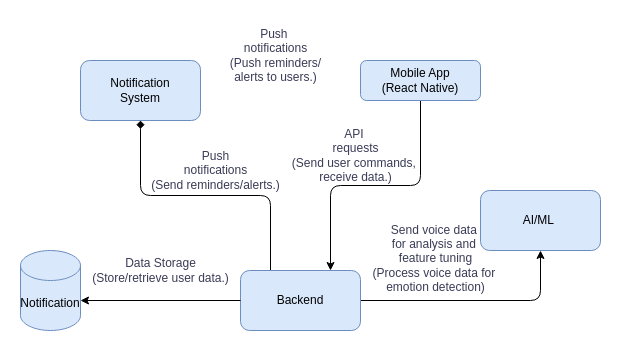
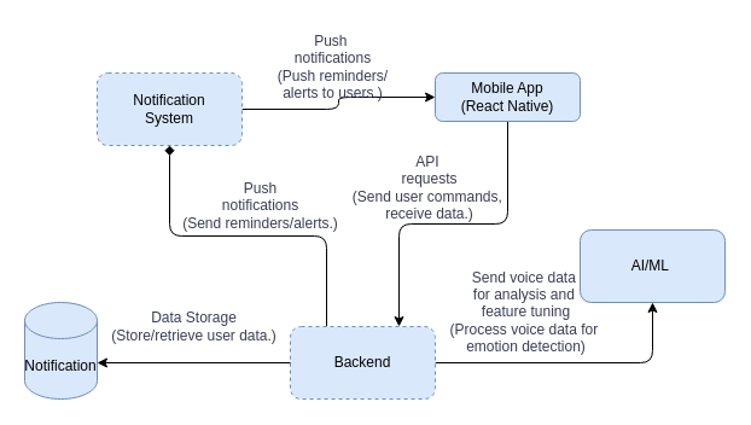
  <mxCell id="0" />
  <mxCell id="1" parent="0" />
  <mxCell id="2" style="edgeStyle=orthogonalEdgeStyle;rounded=1;orthogonalLoop=1;jettySize=auto;html=1;labelBackgroundColor=none;strokeColor=#000000;fontColor=default;" edge="1" parent="1" source="4" target="7"><mxGeometry relative="1" as="geometry" /></mxCell>
  <mxCell id="3" style="edgeStyle=orthogonalEdgeStyle;rounded=1;orthogonalLoop=1;jettySize=auto;html=1;exitX=0.25;exitY=0;exitDx=0;exitDy=0;entryX=0.5;entryY=1;entryDx=0;entryDy=0;labelBackgroundColor=none;strokeColor=#000000;fontColor=default;endArrow=diamond;" edge="1" parent="1" source="4" target="14"><mxGeometry relative="1" as="geometry" /></mxCell>
- <mxCell id="4" value="Backend" style="rounded=1;whiteSpace=wrap;html=1;labelBackgroundColor=none;fillColor=#dae8fc;strokeColor=#6c8ebf;" vertex="1" parent="1"><mxGeometry x="240" y="270" width="120" height="60" as="geometry" /></mxCell>
+ <mxCell id="4" value="Backend" style="rounded=1;whiteSpace=wrap;html=1;labelBackgroundColor=none;fillColor=#dae8fc;strokeColor=#6c8ebf;dashed=1;" vertex="1" parent="1"><mxGeometry x="240" y="270" width="120" height="60" as="geometry" /></mxCell>
  <mxCell id="5" style="edgeStyle=orthogonalEdgeStyle;rounded=1;orthogonalLoop=1;jettySize=auto;html=1;exitX=0.5;exitY=1;exitDx=0;exitDy=0;entryX=0.75;entryY=0;entryDx=0;entryDy=0;labelBackgroundColor=none;strokeColor=#000000;fontColor=default;" edge="1" parent="1" source="6" target="4"><mxGeometry relative="1" as="geometry" /></mxCell>
  <mxCell id="6" value="Mobile App&lt;div&gt;(React Native)&lt;/div&gt;" style="rounded=1;whiteSpace=wrap;html=1;labelBackgroundColor=none;fillColor=#dae8fc;strokeColor=#6c8ebf;" vertex="1" parent="1"><mxGeometry x="360" y="60" width="120" height="40" as="geometry" /></mxCell>
  <mxCell id="7" value="AI/ML&amp;nbsp;" style="rounded=1;whiteSpace=wrap;html=1;labelBackgroundColor=none;fillColor=#dae8fc;strokeColor=#6c8ebf;" vertex="1" parent="1"><mxGeometry x="480" y="190" width="120" height="60" as="geometry" /></mxCell>
  <mxCell id="8" value="Notification" style="shape=cylinder3;whiteSpace=wrap;html=1;boundedLbl=1;backgroundOutline=1;size=15;labelBackgroundColor=none;fillColor=#dae8fc;strokeColor=#6c8ebf;rounded=1;" vertex="1" parent="1"><mxGeometry x="20" y="250" width="60" height="80" as="geometry" /></mxCell>
  <mxCell id="9" style="edgeStyle=orthogonalEdgeStyle;rounded=1;orthogonalLoop=1;jettySize=auto;html=1;labelBackgroundColor=none;strokeColor=#000000;fontColor=default;" edge="1" parent="1" source="4"><mxGeometry relative="1" as="geometry"><mxPoint x="80" y="300" as="targetPoint" /></mxGeometry></mxCell>
  <mxCell id="10" value="API&amp;nbsp;&lt;div&gt;requests&lt;/div&gt;&lt;div&gt;(Send user commands,&amp;nbsp;&lt;/div&gt;&lt;div&gt;receive data.)&lt;/div&gt;" style="text;html=1;align=center;verticalAlign=middle;resizable=0;points=[];autosize=1;strokeColor=none;fillColor=none;labelBackgroundColor=none;fontColor=#393C56;rounded=1;" vertex="1" parent="1"><mxGeometry x="280" y="120" width="150" height="70" as="geometry" /></mxCell>
  <mxCell id="11" value="Data Storage&lt;div&gt;(Store/retrieve user data.)&lt;/div&gt;" style="text;html=1;align=center;verticalAlign=middle;resizable=0;points=[];autosize=1;strokeColor=none;fillColor=none;labelBackgroundColor=none;fontColor=#393C56;rounded=1;" vertex="1" parent="1"><mxGeometry x="80" y="250" width="160" height="40" as="geometry" /></mxCell>
  <mxCell id="12" value="Send voice data&amp;nbsp;&lt;div&gt;for analysis and&amp;nbsp;&lt;/div&gt;&lt;div&gt;feature tuning&lt;/div&gt;&lt;div&gt;(Process voice data for&amp;nbsp;&lt;/div&gt;&lt;div&gt;emotion detection)&lt;/div&gt;" style="text;html=1;align=center;verticalAlign=middle;resizable=0;points=[];autosize=1;strokeColor=none;fillColor=none;labelBackgroundColor=none;fontColor=#393C56;rounded=1;" vertex="1" parent="1"><mxGeometry x="360" y="213" width="150" height="90" as="geometry" /></mxCell>
- <mxCell id="14" value="Notification&lt;div&gt;System&lt;/div&gt;" style="rounded=1;whiteSpace=wrap;html=1;labelBackgroundColor=none;fillColor=#dae8fc;strokeColor=#6c8ebf;" vertex="1" parent="1"><mxGeometry x="80" y="60" width="120" height="60" as="geometry" /></mxCell>
+ <mxCell id="13" style="edgeStyle=orthogonalEdgeStyle;rounded=1;orthogonalLoop=1;jettySize=auto;html=1;exitX=1;exitY=0.5;exitDx=0;exitDy=0;entryX=0;entryY=0.5;entryDx=0;entryDy=0;labelBackgroundColor=none;strokeColor=#000000;fontColor=default;" edge="1" parent="1" source="14" target="6"><mxGeometry relative="1" as="geometry" /></mxCell>
+ <mxCell id="14" value="Notification&lt;div&gt;System&lt;/div&gt;" style="rounded=1;whiteSpace=wrap;html=1;labelBackgroundColor=none;fillColor=#dae8fc;strokeColor=#6c8ebf;dashed=1;" vertex="1" parent="1"><mxGeometry x="80" y="60" width="120" height="60" as="geometry" /></mxCell>
  <mxCell id="15" value="Push&lt;div&gt;notifications&lt;/div&gt;&lt;div&gt;(Send reminders/alerts.)&lt;/div&gt;" style="text;html=1;align=center;verticalAlign=middle;resizable=0;points=[];autosize=1;strokeColor=none;fillColor=none;labelBackgroundColor=none;fontColor=#393C56;rounded=1;" vertex="1" parent="1"><mxGeometry x="140" y="140" width="150" height="60" as="geometry" /></mxCell>
  <mxCell id="16" value="Push&amp;nbsp;&lt;div&gt;notifications&lt;/div&gt;&lt;div&gt;(Push reminders/&lt;/div&gt;&lt;div&gt;alerts to users.)&lt;/div&gt;" style="text;html=1;align=center;verticalAlign=middle;resizable=0;points=[];autosize=1;strokeColor=none;fillColor=none;labelBackgroundColor=none;fontColor=#393C56;rounded=1;" vertex="1" parent="1"><mxGeometry x="220" y="20" width="110" height="70" as="geometry" /></mxCell>
